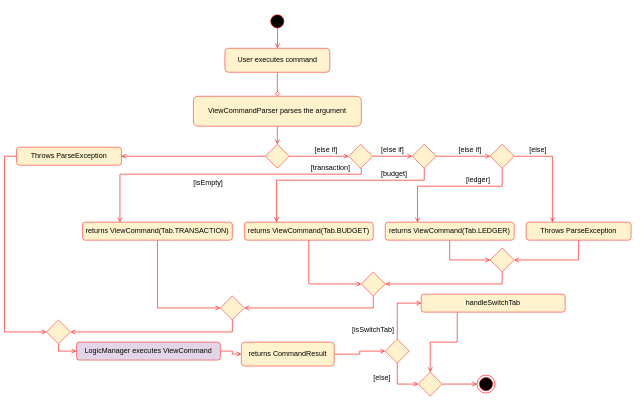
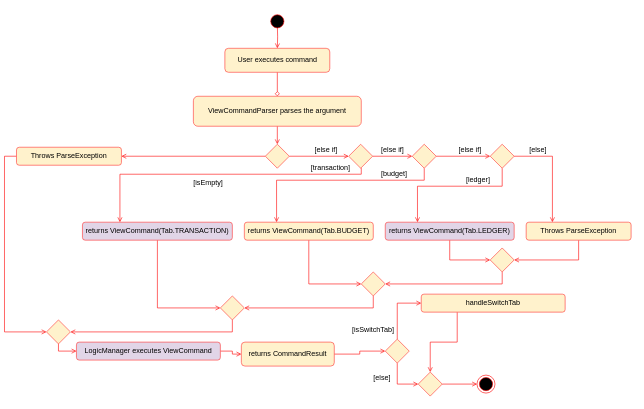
  <mxCell id="0" />
  <mxCell id="1" parent="0" />
  <mxCell id="2" style="edgeStyle=orthogonalEdgeStyle;rounded=0;orthogonalLoop=1;jettySize=auto;html=1;entryX=0.5;entryY=0;entryDx=0;entryDy=0;endArrow=open;endFill=0;strokeColor=#FF0000;" parent="1" target="5" edge="1"><mxGeometry relative="1" as="geometry"><mxPoint x="455" y="40" as="sourcePoint" /></mxGeometry></mxCell>
  <mxCell id="3" value="" style="ellipse;shape=startState;fillColor=#000000;strokeColor=#ff0000;" parent="1" vertex="1"><mxGeometry x="440" y="20" width="30" height="30" as="geometry" /></mxCell>
  <mxCell id="4" style="edgeStyle=orthogonalEdgeStyle;rounded=0;orthogonalLoop=1;jettySize=auto;html=1;exitX=0.5;exitY=1;exitDx=0;exitDy=0;entryX=0.5;entryY=0;entryDx=0;entryDy=0;strokeColor=#FF0000;endArrow=diamond;endFill=0;" parent="1" source="5" target="7" edge="1"><mxGeometry relative="1" as="geometry" /></mxCell>
  <mxCell id="5" value="User executes command" style="rounded=1;whiteSpace=wrap;html=1;fillColor=#fff2cc;strokeColor=#FF3333;" parent="1" vertex="1"><mxGeometry x="367.5" y="80" width="175" height="40" as="geometry" /></mxCell>
  <mxCell id="6" style="edgeStyle=orthogonalEdgeStyle;rounded=0;orthogonalLoop=1;jettySize=auto;html=1;exitX=0.5;exitY=1;exitDx=0;exitDy=0;entryX=0.5;entryY=0;entryDx=0;entryDy=0;endArrow=open;endFill=0;strokeColor=#FF0000;" parent="1" source="7" target="10" edge="1"><mxGeometry relative="1" as="geometry" /></mxCell>
  <mxCell id="7" value="ViewCommandParser parses the argument" style="rounded=1;whiteSpace=wrap;html=1;fillColor=#fff2cc;strokeColor=#FF3333;" parent="1" vertex="1"><mxGeometry x="315" y="160" width="280" height="50" as="geometry" /></mxCell>
  <mxCell id="8" style="edgeStyle=orthogonalEdgeStyle;rounded=0;orthogonalLoop=1;jettySize=auto;html=1;exitX=0;exitY=0.5;exitDx=0;exitDy=0;endArrow=open;endFill=0;strokeColor=#FF0000;entryX=1;entryY=0.5;entryDx=0;entryDy=0;" parent="1" source="10" target="12" edge="1"><mxGeometry relative="1" as="geometry"><mxPoint x="340" y="260" as="targetPoint" /></mxGeometry></mxCell>
  <mxCell id="9" style="edgeStyle=orthogonalEdgeStyle;rounded=0;orthogonalLoop=1;jettySize=auto;html=1;exitX=1;exitY=0.5;exitDx=0;exitDy=0;entryX=0;entryY=0.5;entryDx=0;entryDy=0;endArrow=open;endFill=0;strokeColor=#FF0000;" parent="1" source="10" target="50" edge="1"><mxGeometry relative="1" as="geometry"><mxPoint x="575" y="260" as="targetPoint" /></mxGeometry></mxCell>
  <mxCell id="10" value="" style="rhombus;whiteSpace=wrap;html=1;fillColor=#fff2cc;strokeColor=#FF3333;" parent="1" vertex="1"><mxGeometry x="435" y="240" width="40" height="40" as="geometry" /></mxCell>
  <mxCell id="11" style="edgeStyle=orthogonalEdgeStyle;rounded=0;orthogonalLoop=1;jettySize=auto;html=1;entryX=0;entryY=0.5;entryDx=0;entryDy=0;endArrow=open;endFill=0;strokeColor=#FF0000;exitX=0;exitY=0.5;exitDx=0;exitDy=0;" parent="1" source="12" target="44" edge="1"><mxGeometry relative="1" as="geometry" /></mxCell>
  <mxCell id="12" value="Throws ParseException" style="rounded=1;whiteSpace=wrap;html=1;fillColor=#fff2cc;strokeColor=#FF3333;" parent="1" vertex="1"><mxGeometry x="20" y="245" width="175" height="30" as="geometry" /></mxCell>
  <mxCell id="13" value="[isEmpty]" style="text;html=1;strokeColor=none;fillColor=none;align=center;verticalAlign=middle;whiteSpace=wrap;rounded=0;" parent="1" vertex="1"><mxGeometry x="320" y="295" width="40" height="20" as="geometry" /></mxCell>
  <mxCell id="14" style="edgeStyle=orthogonalEdgeStyle;rounded=0;orthogonalLoop=1;jettySize=auto;html=1;entryX=0;entryY=0.5;entryDx=0;entryDy=0;endArrow=open;endFill=0;strokeColor=#FF0000;" parent="1" source="15" target="42" edge="1"><mxGeometry relative="1" as="geometry" /></mxCell>
- <mxCell id="15" value="returns ViewCommand(Tab.TRANSACTION)" style="rounded=1;whiteSpace=wrap;html=1;fillColor=#fff2cc;strokeColor=#FF3333;" parent="1" vertex="1"><mxGeometry x="130" y="370" width="250" height="30" as="geometry" /></mxCell>
+ <mxCell id="15" value="returns ViewCommand(Tab.TRANSACTION)" style="rounded=1;whiteSpace=wrap;html=1;fillColor=#e1d5e7;strokeColor=#FF3333;" parent="1" vertex="1"><mxGeometry x="130" y="370" width="250" height="30" as="geometry" /></mxCell>
  <mxCell id="16" style="edgeStyle=orthogonalEdgeStyle;rounded=0;orthogonalLoop=1;jettySize=auto;html=1;exitX=0.5;exitY=1;exitDx=0;exitDy=0;endArrow=open;endFill=0;strokeColor=#FF0000;entryX=0.25;entryY=0;entryDx=0;entryDy=0;" parent="1" source="50" target="15" edge="1"><mxGeometry relative="1" as="geometry"><mxPoint x="509" y="350" as="targetPoint" /><Array as="points"><mxPoint x="595" y="280" /><mxPoint x="595" y="290" /><mxPoint x="193" y="290" /></Array><mxPoint x="595" y="280" as="sourcePoint" /></mxGeometry></mxCell>
  <mxCell id="17" style="edgeStyle=orthogonalEdgeStyle;rounded=0;orthogonalLoop=1;jettySize=auto;html=1;exitX=1;exitY=0.5;exitDx=0;exitDy=0;entryX=0;entryY=0.5;entryDx=0;entryDy=0;endArrow=open;endFill=0;strokeColor=#FF0000;" parent="1" source="50" target="22" edge="1"><mxGeometry relative="1" as="geometry"><mxPoint x="615" y="260" as="sourcePoint" /></mxGeometry></mxCell>
  <mxCell id="18" value="[else if]" style="text;html=1;strokeColor=none;fillColor=none;align=center;verticalAlign=middle;whiteSpace=wrap;rounded=0;" parent="1" vertex="1"><mxGeometry x="510" y="240" width="53" height="20" as="geometry" /></mxCell>
  <mxCell id="19" value="[transaction]" style="text;html=1;strokeColor=none;fillColor=none;align=center;verticalAlign=middle;whiteSpace=wrap;rounded=0;" parent="1" vertex="1"><mxGeometry x="524" y="270" width="40" height="20" as="geometry" /></mxCell>
  <mxCell id="20" style="edgeStyle=orthogonalEdgeStyle;rounded=0;orthogonalLoop=1;jettySize=auto;html=1;exitX=0.5;exitY=1;exitDx=0;exitDy=0;entryX=0.25;entryY=0;entryDx=0;entryDy=0;endArrow=open;endFill=0;strokeColor=#FF0000;" parent="1" source="22" target="24" edge="1"><mxGeometry relative="1" as="geometry"><Array as="points"><mxPoint x="700" y="300" /><mxPoint x="454" y="300" /></Array></mxGeometry></mxCell>
  <mxCell id="21" style="edgeStyle=orthogonalEdgeStyle;rounded=0;orthogonalLoop=1;jettySize=auto;html=1;exitX=1;exitY=0.5;exitDx=0;exitDy=0;entryX=0;entryY=0.5;entryDx=0;entryDy=0;endArrow=open;endFill=0;strokeColor=#FF0000;" parent="1" source="22" target="28" edge="1"><mxGeometry relative="1" as="geometry" /></mxCell>
  <mxCell id="22" value="" style="rhombus;whiteSpace=wrap;html=1;fillColor=#fff2cc;strokeColor=#FF3333;" parent="1" vertex="1"><mxGeometry x="680" y="240" width="40" height="40" as="geometry" /></mxCell>
  <mxCell id="23" style="edgeStyle=orthogonalEdgeStyle;rounded=0;orthogonalLoop=1;jettySize=auto;html=1;entryX=0;entryY=0.5;entryDx=0;entryDy=0;endArrow=open;endFill=0;strokeColor=#FF0000;" parent="1" source="24" target="40" edge="1"><mxGeometry relative="1" as="geometry" /></mxCell>
  <mxCell id="24" value="returns ViewCommand(Tab.BUDGET)" style="rounded=1;whiteSpace=wrap;html=1;fillColor=#fff2cc;strokeColor=#FF3333;" parent="1" vertex="1"><mxGeometry x="400" y="370" width="215" height="30" as="geometry" /></mxCell>
  <mxCell id="25" value="[budget]" style="text;html=1;strokeColor=none;fillColor=none;align=center;verticalAlign=middle;whiteSpace=wrap;rounded=0;" parent="1" vertex="1"><mxGeometry x="630" y="280" width="40" height="20" as="geometry" /></mxCell>
  <mxCell id="26" style="edgeStyle=orthogonalEdgeStyle;rounded=0;orthogonalLoop=1;jettySize=auto;html=1;entryX=0.25;entryY=0;entryDx=0;entryDy=0;endArrow=open;endFill=0;strokeColor=#FF0000;" parent="1" source="28" target="30" edge="1"><mxGeometry relative="1" as="geometry"><Array as="points"><mxPoint x="830" y="310" /><mxPoint x="689" y="310" /></Array></mxGeometry></mxCell>
  <mxCell id="27" style="edgeStyle=orthogonalEdgeStyle;rounded=0;orthogonalLoop=1;jettySize=auto;html=1;endArrow=open;endFill=0;strokeColor=#FF0000;entryX=0.25;entryY=0;entryDx=0;entryDy=0;" parent="1" source="28" target="33" edge="1"><mxGeometry relative="1" as="geometry"><mxPoint x="910" y="260" as="targetPoint" /><Array as="points"><mxPoint x="914" y="260" /></Array></mxGeometry></mxCell>
  <mxCell id="28" value="" style="rhombus;whiteSpace=wrap;html=1;fillColor=#fff2cc;strokeColor=#FF3333;" parent="1" vertex="1"><mxGeometry x="810" y="240" width="40" height="40" as="geometry" /></mxCell>
  <mxCell id="29" style="edgeStyle=orthogonalEdgeStyle;rounded=0;orthogonalLoop=1;jettySize=auto;html=1;entryX=0;entryY=0.5;entryDx=0;entryDy=0;endArrow=open;endFill=0;strokeColor=#FF0000;" parent="1" source="30" target="38" edge="1"><mxGeometry relative="1" as="geometry" /></mxCell>
- <mxCell id="30" value="returns ViewCommand(Tab.LEDGER)" style="rounded=1;whiteSpace=wrap;html=1;fillColor=#fff2cc;strokeColor=#FF3333;" parent="1" vertex="1"><mxGeometry x="635" y="370" width="215" height="30" as="geometry" /></mxCell>
+ <mxCell id="30" value="returns ViewCommand(Tab.LEDGER)" style="rounded=1;whiteSpace=wrap;html=1;fillColor=#e1d5e7;strokeColor=#FF3333;" parent="1" vertex="1"><mxGeometry x="635" y="370" width="215" height="30" as="geometry" /></mxCell>
  <mxCell id="31" value="[ledger]" style="text;html=1;strokeColor=none;fillColor=none;align=center;verticalAlign=middle;whiteSpace=wrap;rounded=0;" parent="1" vertex="1"><mxGeometry x="770" y="290" width="40" height="20" as="geometry" /></mxCell>
  <mxCell id="32" style="edgeStyle=orthogonalEdgeStyle;rounded=0;orthogonalLoop=1;jettySize=auto;html=1;entryX=1;entryY=0.5;entryDx=0;entryDy=0;endArrow=open;endFill=0;strokeColor=#FF0000;exitX=0.5;exitY=1;exitDx=0;exitDy=0;" parent="1" source="33" target="38" edge="1"><mxGeometry relative="1" as="geometry" /></mxCell>
  <mxCell id="33" value="Throws ParseException" style="rounded=1;whiteSpace=wrap;html=1;fillColor=#fff2cc;strokeColor=#FF3333;" parent="1" vertex="1"><mxGeometry x="870" y="370" width="175" height="30" as="geometry" /></mxCell>
  <mxCell id="34" value="[else]" style="text;html=1;strokeColor=none;fillColor=none;align=center;verticalAlign=middle;whiteSpace=wrap;rounded=0;" parent="1" vertex="1"><mxGeometry x="870" y="240" width="40" height="20" as="geometry" /></mxCell>
  <mxCell id="35" value="[else if]" style="text;html=1;strokeColor=none;fillColor=none;align=center;verticalAlign=middle;whiteSpace=wrap;rounded=0;" parent="1" vertex="1"><mxGeometry x="620.5" y="240" width="53" height="20" as="geometry" /></mxCell>
  <mxCell id="36" value="[else if]" style="text;html=1;strokeColor=none;fillColor=none;align=center;verticalAlign=middle;whiteSpace=wrap;rounded=0;" parent="1" vertex="1"><mxGeometry x="750" y="240" width="53" height="20" as="geometry" /></mxCell>
  <mxCell id="37" style="edgeStyle=orthogonalEdgeStyle;rounded=0;orthogonalLoop=1;jettySize=auto;html=1;exitX=0.5;exitY=1;exitDx=0;exitDy=0;endArrow=open;endFill=0;strokeColor=#FF0000;" parent="1" source="38" target="40" edge="1"><mxGeometry relative="1" as="geometry" /></mxCell>
  <mxCell id="38" value="" style="rhombus;whiteSpace=wrap;html=1;fillColor=#fff2cc;strokeColor=#FF3333;" parent="1" vertex="1"><mxGeometry x="810" y="413" width="40" height="40" as="geometry" /></mxCell>
  <mxCell id="39" style="edgeStyle=orthogonalEdgeStyle;rounded=0;orthogonalLoop=1;jettySize=auto;html=1;entryX=1;entryY=0.5;entryDx=0;entryDy=0;endArrow=open;endFill=0;strokeColor=#FF0000;" parent="1" source="40" target="42" edge="1"><mxGeometry relative="1" as="geometry"><Array as="points"><mxPoint x="615" y="513" /></Array></mxGeometry></mxCell>
  <mxCell id="40" value="" style="rhombus;whiteSpace=wrap;html=1;fillColor=#fff2cc;strokeColor=#FF3333;" parent="1" vertex="1"><mxGeometry x="595" y="453" width="40" height="40" as="geometry" /></mxCell>
  <mxCell id="41" style="edgeStyle=orthogonalEdgeStyle;rounded=0;orthogonalLoop=1;jettySize=auto;html=1;entryX=1;entryY=0.5;entryDx=0;entryDy=0;endArrow=open;endFill=0;strokeColor=#FF0000;" parent="1" source="42" target="44" edge="1"><mxGeometry relative="1" as="geometry"><Array as="points"><mxPoint x="380" y="553" /></Array></mxGeometry></mxCell>
  <mxCell id="42" value="" style="rhombus;whiteSpace=wrap;html=1;fillColor=#fff2cc;strokeColor=#FF3333;" parent="1" vertex="1"><mxGeometry x="360" y="493" width="40" height="40" as="geometry" /></mxCell>
  <mxCell id="43" style="edgeStyle=orthogonalEdgeStyle;rounded=0;orthogonalLoop=1;jettySize=auto;html=1;entryX=0;entryY=0.5;entryDx=0;entryDy=0;endArrow=open;endFill=0;strokeColor=#FF0000;" parent="1" source="44" target="48" edge="1"><mxGeometry relative="1" as="geometry"><Array as="points"><mxPoint x="90" y="585" /></Array></mxGeometry></mxCell>
  <mxCell id="44" value="" style="rhombus;whiteSpace=wrap;html=1;fillColor=#fff2cc;strokeColor=#FF3333;" parent="1" vertex="1"><mxGeometry x="70" y="533" width="40" height="40" as="geometry" /></mxCell>
  <mxCell id="45" style="edgeStyle=orthogonalEdgeStyle;rounded=0;orthogonalLoop=1;jettySize=auto;html=1;exitX=1;exitY=0.5;exitDx=0;exitDy=0;entryX=0;entryY=0.5;entryDx=0;entryDy=0;strokeColor=#FF0000;endArrow=open;endFill=0;" edge="1" parent="1" source="46" target="53"><mxGeometry relative="1" as="geometry" /></mxCell>
  <mxCell id="46" value="returns CommandResult" style="rounded=1;whiteSpace=wrap;html=1;fillColor=#fff2cc;strokeColor=#FF3333;gradientColor=none;" parent="1" vertex="1"><mxGeometry x="395" y="570" width="155" height="40" as="geometry" /></mxCell>
  <mxCell id="47" style="edgeStyle=orthogonalEdgeStyle;rounded=0;orthogonalLoop=1;jettySize=auto;html=1;entryX=0;entryY=0.5;entryDx=0;entryDy=0;endArrow=open;endFill=0;strokeColor=#FF0000;" parent="1" source="48" target="46" edge="1"><mxGeometry relative="1" as="geometry" /></mxCell>
  <mxCell id="48" value="LogicManager executes ViewCommand" style="rounded=1;whiteSpace=wrap;html=1;fillColor=#e1d5e7;strokeColor=#FF3333;" parent="1" vertex="1"><mxGeometry x="120" y="570" width="240" height="30" as="geometry" /></mxCell>
  <mxCell id="49" value="" style="ellipse;html=1;shape=endState;fillColor=#000000;strokeColor=#ff0000;" parent="1" vertex="1"><mxGeometry x="788" y="625" width="30" height="30" as="geometry" /></mxCell>
  <mxCell id="50" value="" style="rhombus;whiteSpace=wrap;html=1;fillColor=#fff2cc;strokeColor=#FF3333;" vertex="1" parent="1"><mxGeometry x="574" y="240" width="40" height="40" as="geometry" /></mxCell>
  <mxCell id="51" style="edgeStyle=orthogonalEdgeStyle;rounded=0;orthogonalLoop=1;jettySize=auto;html=1;exitX=0.5;exitY=0;exitDx=0;exitDy=0;entryX=0;entryY=0.5;entryDx=0;entryDy=0;endArrow=open;endFill=0;strokeColor=#FF0000;" edge="1" parent="1" source="53" target="55"><mxGeometry relative="1" as="geometry" /></mxCell>
  <mxCell id="52" style="edgeStyle=orthogonalEdgeStyle;rounded=0;orthogonalLoop=1;jettySize=auto;html=1;exitX=0.5;exitY=1;exitDx=0;exitDy=0;endArrow=open;endFill=0;strokeColor=#FF0000;entryX=0;entryY=0.5;entryDx=0;entryDy=0;" edge="1" parent="1" source="53" target="58"><mxGeometry relative="1" as="geometry"><mxPoint x="570" y="720" as="targetPoint" /></mxGeometry></mxCell>
  <mxCell id="53" value="" style="rhombus;whiteSpace=wrap;html=1;fillColor=#fff2cc;strokeColor=#FF3333;" vertex="1" parent="1"><mxGeometry x="635" y="565" width="40" height="40" as="geometry" /></mxCell>
  <mxCell id="54" style="edgeStyle=orthogonalEdgeStyle;rounded=0;orthogonalLoop=1;jettySize=auto;html=1;exitX=0.25;exitY=1;exitDx=0;exitDy=0;entryX=0.5;entryY=0;entryDx=0;entryDy=0;endArrow=open;endFill=0;strokeColor=#FF0000;" edge="1" parent="1" source="55" target="58"><mxGeometry relative="1" as="geometry"><Array as="points"><mxPoint x="755" y="570" /><mxPoint x="710" y="570" /></Array></mxGeometry></mxCell>
  <mxCell id="55" value="handleSwitchTab" style="rounded=1;whiteSpace=wrap;html=1;fillColor=#fff2cc;strokeColor=#FF3333;gradientColor=none;" vertex="1" parent="1"><mxGeometry x="695" y="490" width="240" height="30" as="geometry" /></mxCell>
  <mxCell id="56" value="[isSwitchTab]" style="text;html=1;strokeColor=none;fillColor=none;align=center;verticalAlign=middle;whiteSpace=wrap;rounded=0;" vertex="1" parent="1"><mxGeometry x="595" y="540" width="40" height="20" as="geometry" /></mxCell>
  <mxCell id="57" style="edgeStyle=orthogonalEdgeStyle;rounded=0;orthogonalLoop=1;jettySize=auto;html=1;exitX=1;exitY=0.5;exitDx=0;exitDy=0;entryX=0;entryY=0.5;entryDx=0;entryDy=0;endArrow=open;endFill=0;strokeColor=#FF0000;" edge="1" parent="1" source="58" target="49"><mxGeometry relative="1" as="geometry" /></mxCell>
  <mxCell id="58" value="" style="rhombus;whiteSpace=wrap;html=1;fillColor=#fff2cc;strokeColor=#FF3333;" vertex="1" parent="1"><mxGeometry x="690" y="620" width="40" height="40" as="geometry" /></mxCell>
  <mxCell id="59" value="[else]" style="text;html=1;strokeColor=none;fillColor=none;align=center;verticalAlign=middle;whiteSpace=wrap;rounded=0;" vertex="1" parent="1"><mxGeometry x="610" y="620" width="40" height="20" as="geometry" /></mxCell>
